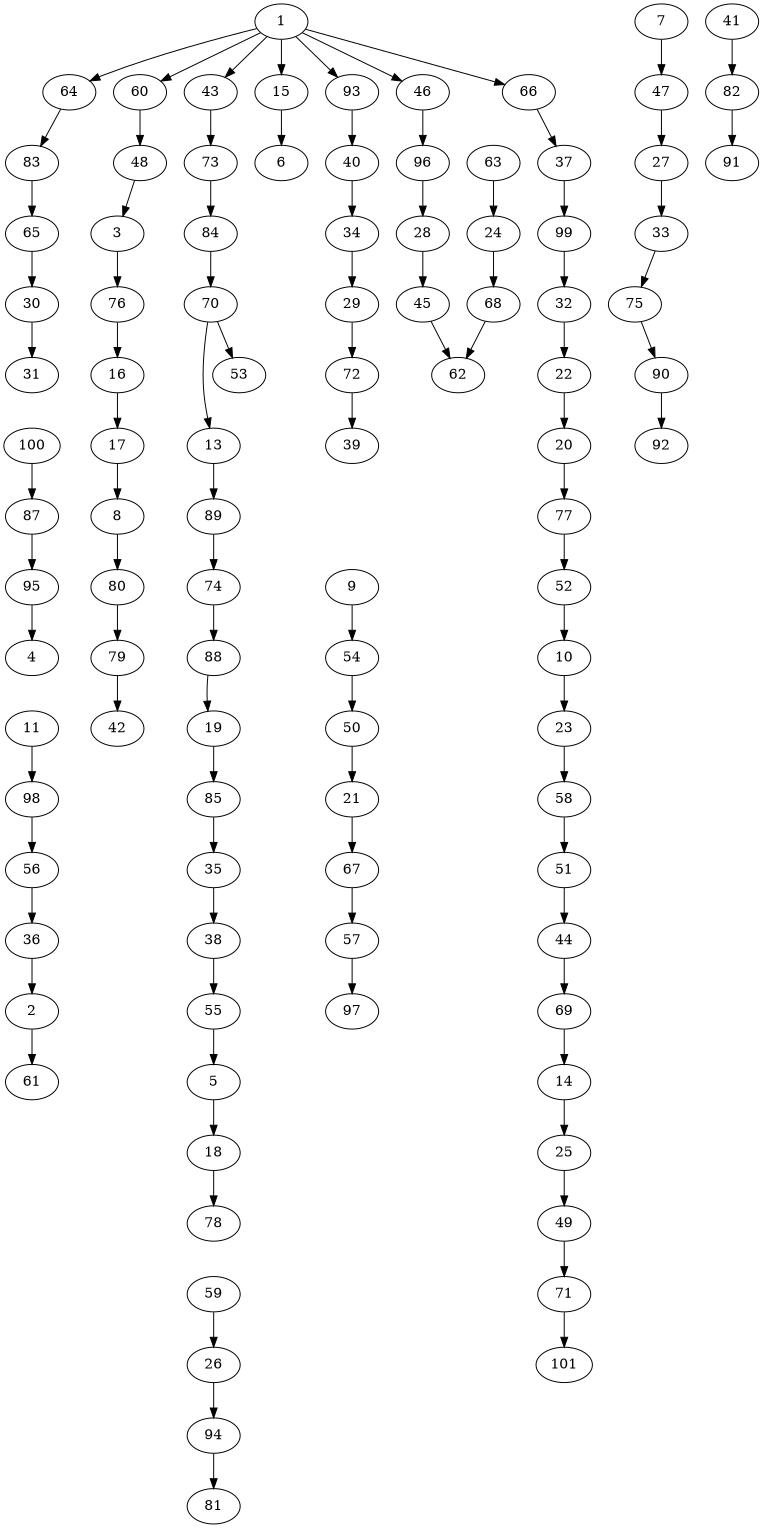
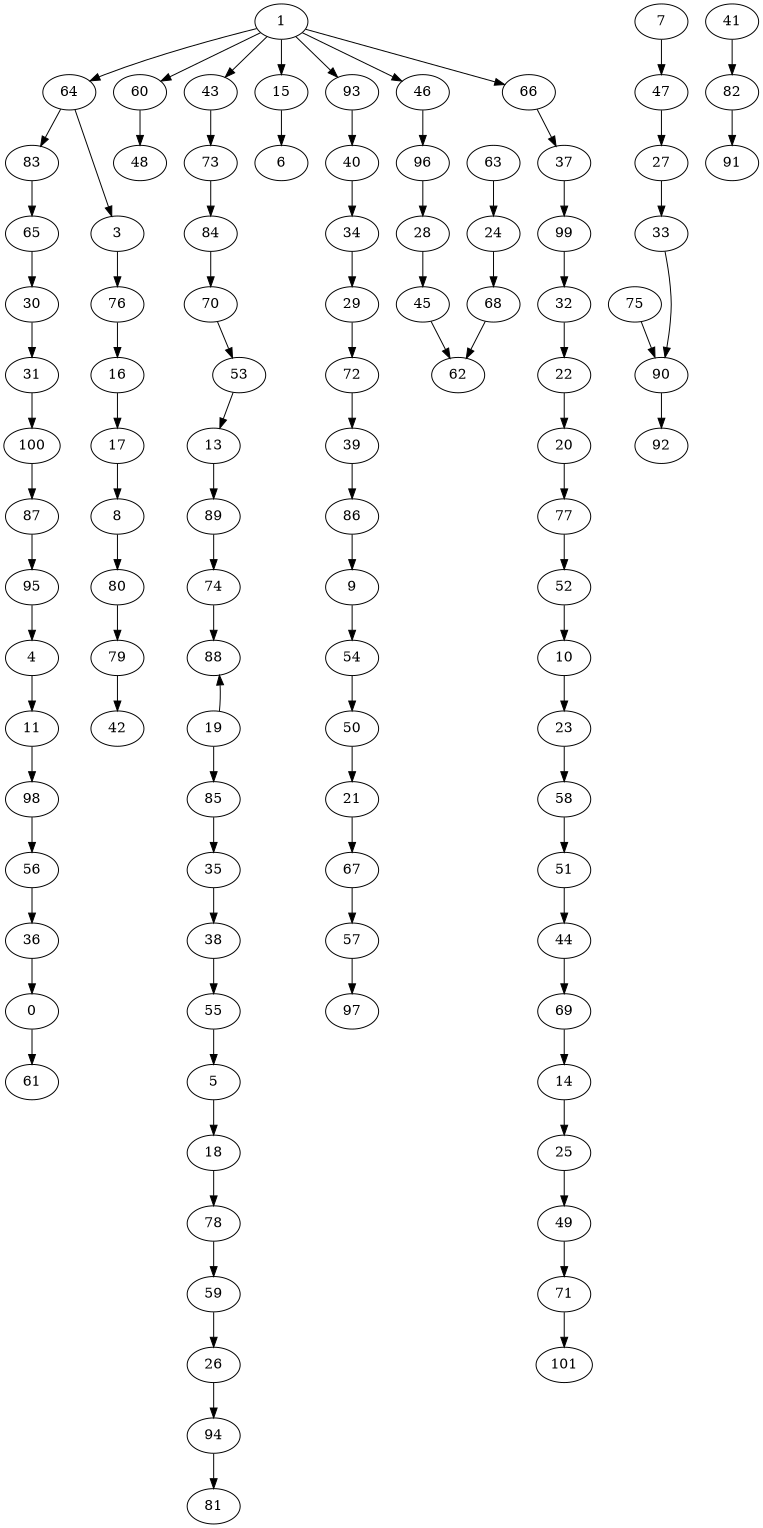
  digraph {
    1
    60
    64
    46
    15
    43
    93
    66
    48
    83
    96
    6
    73
    40
    37
    3
    76
    16
    17
    8
    80
    79
    42
    7
    47
    27
    33
    75
    90
    92
    65
    30
    31
    100
    87
    95
    4
    11
    98
    56
    36
-   2
+   2 [label=0]
    61
    28
    45
    62
    63
    24
    68
    41
    82
    91
    84
    70
    53
    13
    89
    74
    88
    19
    85
    35
    38
    55
    5
    18
    78
    59
    26
    94
    81
    34
    29
    72
    39
+   86
    9
    54
    50
    21
    67
    57
    97
    99
    n85 [label=32]
    22
    20
    77
    52
    10
    23
    58
    51
    44
    69
    14
    25
    49
    71
    101
    1 -> 60
    1 -> 64
    1 -> 46
    1 -> 15
    1 -> 43
    1 -> 93
    1 -> 66
    60 -> 48
    64 -> 83
    46 -> 96
    15 -> 6
    43 -> 73
    93 -> 40
    66 -> 37
-   48 -> 3
+   64 -> 3
    83 -> 65
    96 -> 28
    73 -> 84
    40 -> 34
    37 -> 99
    3 -> 76
    76 -> 16
    16 -> 17
    17 -> 8
    8 -> 80
    80 -> 79
    79 -> 42
    7 -> 47
    47 -> 27
    27 -> 33
-   33 -> 75
+   33 -> 90
    75 -> 90
    90 -> 92
    65 -> 30
    30 -> 31
+   31 -> 100
    100 -> 87
    87 -> 95
    95 -> 4
+   4 -> 11
    11 -> 98
    98 -> 56
    56 -> 36
    36 -> 2
    2 -> 61
    28 -> 45
    45 -> 62
    63 -> 24
    24 -> 68
    68 -> 62
    41 -> 82
    82 -> 91
    84 -> 70
    70 -> 53
-   70 -> 13
+   53 -> 13
    13 -> 89
    89 -> 74
    74 -> 88
-   88 -> 19
+   19 -> 88
    19 -> 85
    85 -> 35
    35 -> 38
    38 -> 55
    55 -> 5
    5 -> 18
    18 -> 78
+   78 -> 59
    59 -> 26
    26 -> 94
    94 -> 81
    34 -> 29
    29 -> 72
    72 -> 39
+   39 -> 86
+   86 -> 9
    9 -> 54
    54 -> 50
    50 -> 21
    21 -> 67
    67 -> 57
    57 -> 97
    99 -> n85
    n85 -> 22
    22 -> 20
    20 -> 77
    77 -> 52
    52 -> 10
    10 -> 23
    23 -> 58
    58 -> 51
    51 -> 44
    44 -> 69
    69 -> 14
    14 -> 25
    25 -> 49
    49 -> 71
    71 -> 101
  }
